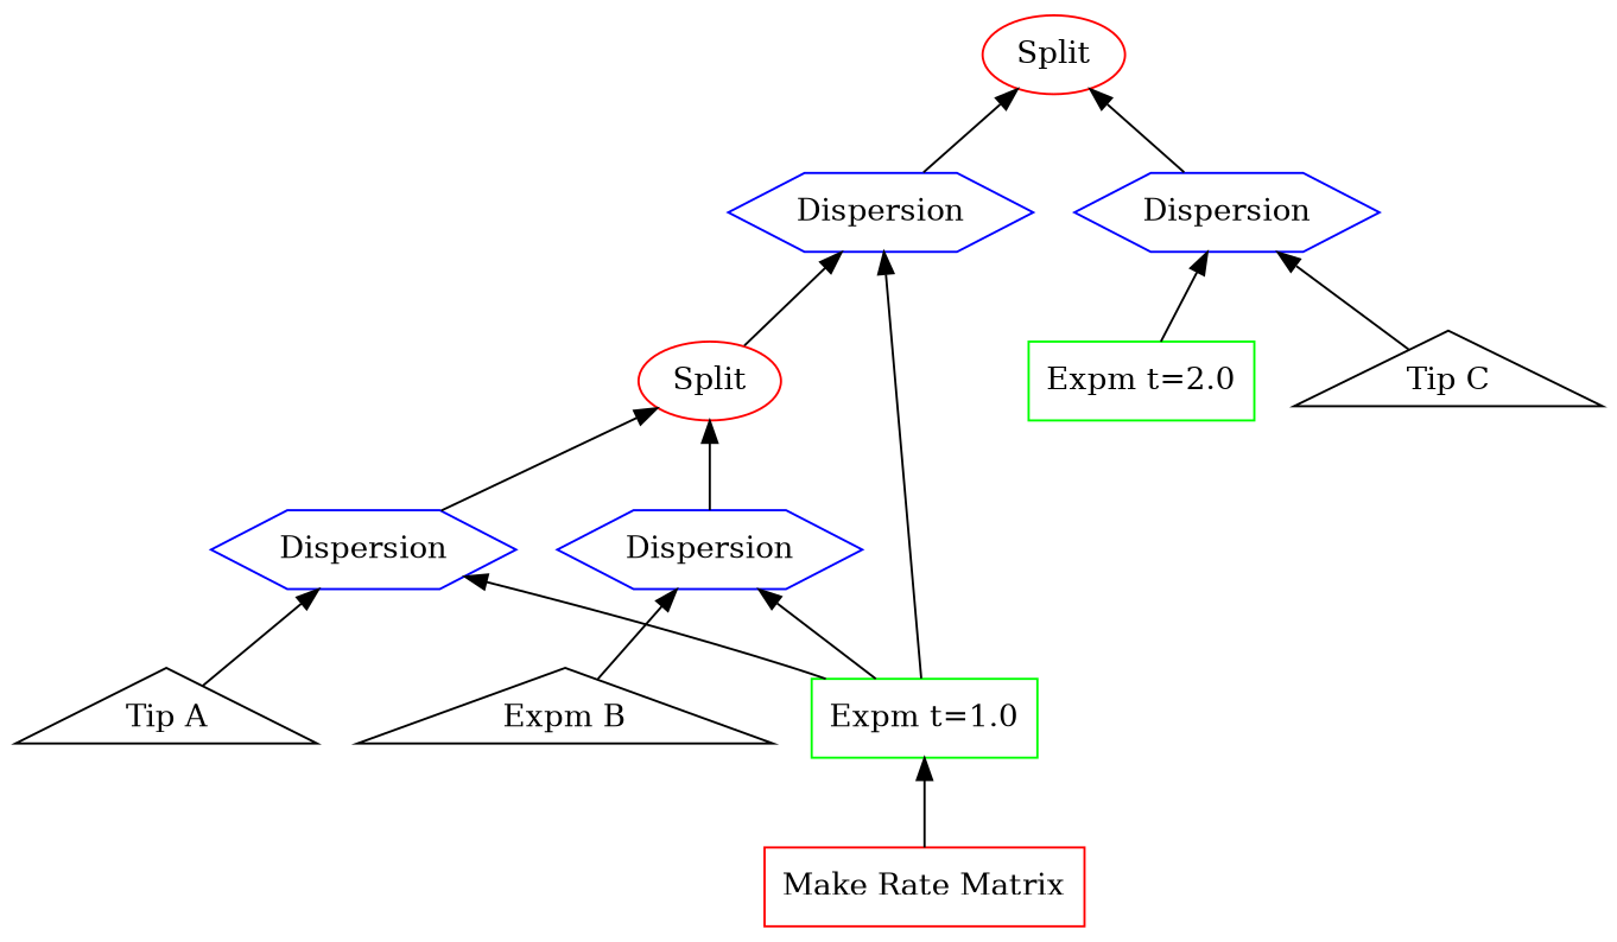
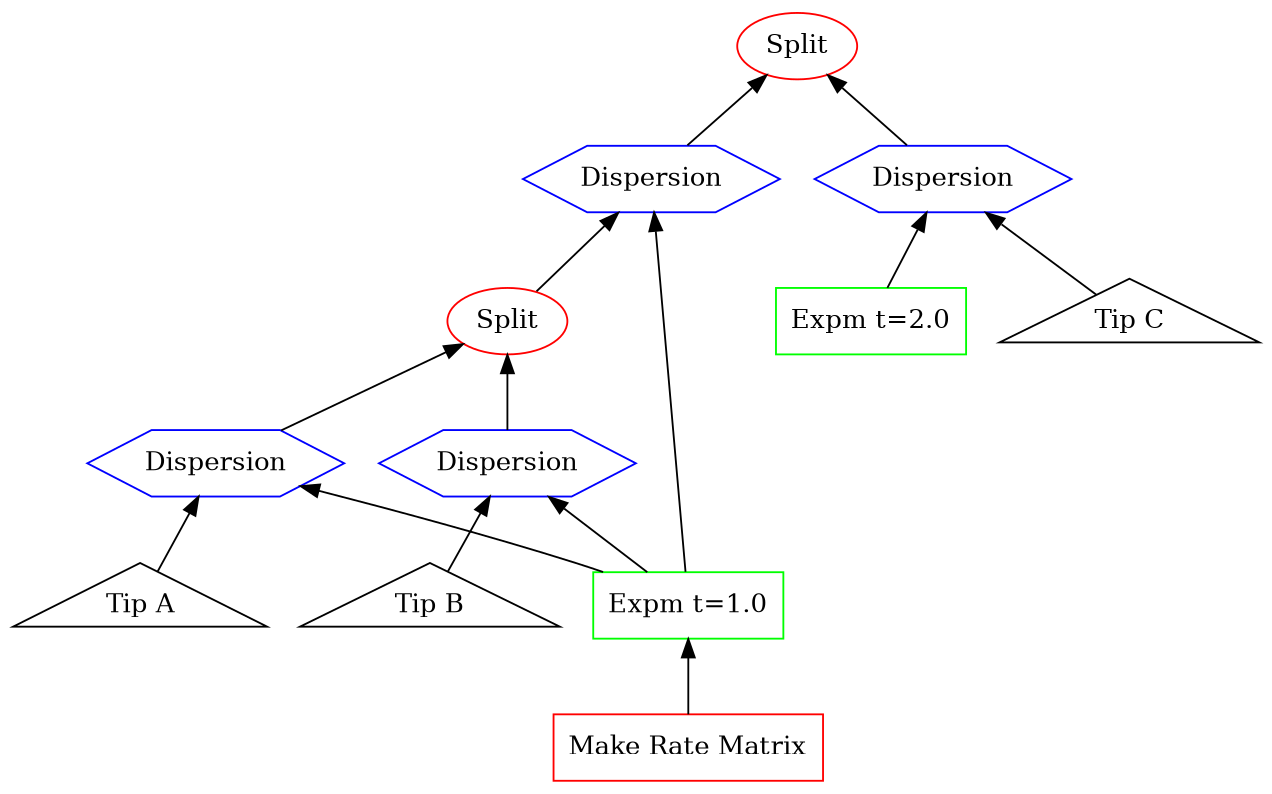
  digraph {
    rankdir=BT
    node [color=Blue shape=hexagon]
    n1 [color=Red label=Split shape=ellipse]
    n2 [label=Dispersion]
    n3 [label=Dispersion]
    n4 [color=Green label="Expm t=2.0" shape=rect]
    n5 [color=Red label=Split shape=ellipse]
    n6 [label=Dispersion]
    n7 [label=Dispersion]
    n8 [color=Green label="Expm t=1.0" shape=rect]
    n9 [color=Red label="Make Rate Matrix" shape=rect]
    n10 [label="Tip A" shape=triangle color=""]
-   n11 [label="Expm B" shape=triangle color=""]
+   n11 [label="Tip B" shape=triangle color=""]
    n12 [label="Tip C" shape=triangle color=""]
    n2 -> n1
    n3 -> n1
    n4 -> n3
    n5 -> n2
    n6 -> n5
    n7 -> n5
    n8 -> n2
    n8 -> n6
    n8 -> n7
    n9 -> n8
    n10 -> n6
    n11 -> n7
    n12 -> n3
  }
